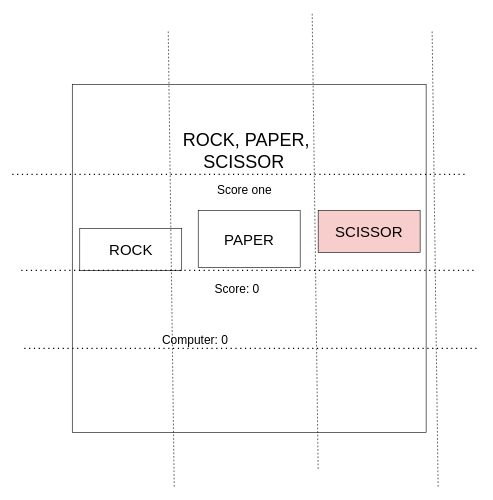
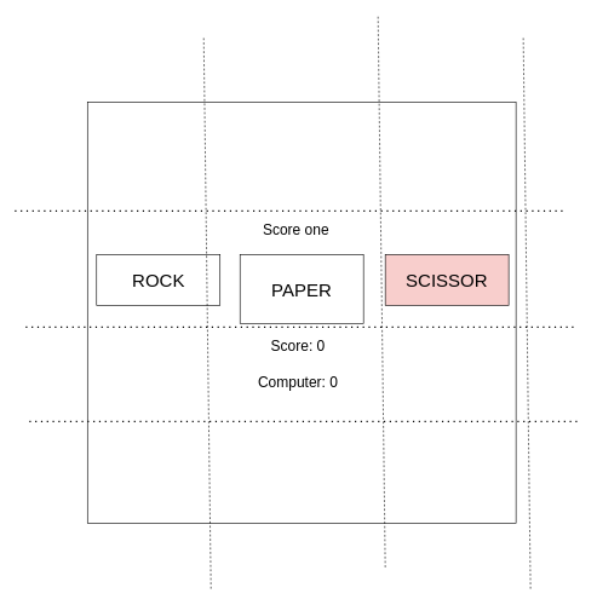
  <mxCell id="0" />
  <mxCell id="1" parent="0" />
  <mxCell id="2" value="" style="rounded=0;whiteSpace=wrap;html=1;" parent="1" vertex="1"><mxGeometry x="120" y="140" width="590" height="580" as="geometry" /></mxCell>
  <mxCell id="3" value="&lt;font style=&quot;font-size: 25px;&quot;&gt;PAPER&lt;/font&gt;" style="rounded=0;whiteSpace=wrap;html=1;" parent="1" vertex="1"><mxGeometry x="330" y="350" width="170" height="95" as="geometry" /></mxCell>
  <mxCell id="4" value="&lt;font style=&quot;font-size: 25px;&quot;&gt;SCISSOR&lt;/font&gt;" style="rounded=0;whiteSpace=wrap;html=1;fillColor=#f8cecc;" parent="1" vertex="1"><mxGeometry x="530" y="350" width="170" height="70" as="geometry" /></mxCell>
- <mxCell id="5" value="&lt;font style=&quot;font-size: 25px;&quot;&gt;ROCK&lt;/font&gt;" style="rounded=0;whiteSpace=wrap;html=1;" parent="1" vertex="1"><mxGeometry x="132.5" y="380" width="170" height="70" as="geometry" /></mxCell>
- <mxCell id="6" value="&lt;font style=&quot;font-size: 20px;&quot;&gt;Score: 0&lt;/font&gt;" style="text;html=1;align=center;verticalAlign=middle;whiteSpace=wrap;rounded=0;" parent="1" vertex="1"><mxGeometry x="345" y="465" width="100" height="30" as="geometry" /></mxCell>
- <mxCell id="7" value="&lt;font style=&quot;font-size: 20px;&quot;&gt;Computer: 0&lt;/font&gt;" style="text;html=1;align=center;verticalAlign=middle;whiteSpace=wrap;rounded=0;" parent="1" vertex="1"><mxGeometry x="265" y="550" width="120" height="30" as="geometry" /></mxCell>
- <mxCell id="8" value="&lt;font style=&quot;font-size: 30px;&quot;&gt;ROCK, PAPER, SCISSOR&amp;nbsp;&lt;/font&gt;" style="text;html=1;align=center;verticalAlign=middle;whiteSpace=wrap;rounded=0;" parent="1" vertex="1"><mxGeometry x="302.5" y="230" width="215" height="40" as="geometry" /></mxCell>
+ <mxCell id="5" value="&lt;font style=&quot;font-size: 25px;&quot;&gt;ROCK&lt;/font&gt;" style="rounded=0;whiteSpace=wrap;html=1;" parent="1" vertex="1"><mxGeometry x="132.5" y="350" width="170" height="70" as="geometry" /></mxCell>
+ <mxCell id="6" value="&lt;font style=&quot;font-size: 20px;&quot;&gt;Score: 0&lt;/font&gt;" style="text;html=1;align=center;verticalAlign=middle;whiteSpace=wrap;rounded=0;" parent="1" vertex="1"><mxGeometry x="360" y="460" width="100" height="30" as="geometry" /></mxCell>
+ <mxCell id="7" value="&lt;font style=&quot;font-size: 20px;&quot;&gt;Computer: 0&lt;/font&gt;" style="text;html=1;align=center;verticalAlign=middle;whiteSpace=wrap;rounded=0;" parent="1" vertex="1"><mxGeometry x="350" y="510" width="120" height="30" as="geometry" /></mxCell>
  <mxCell id="9" value="&lt;font style=&quot;font-size: 20px;&quot;&gt;Score one&amp;nbsp;&lt;/font&gt;" style="text;html=1;align=center;verticalAlign=middle;whiteSpace=wrap;rounded=0;" parent="1" vertex="1"><mxGeometry x="330" y="300" width="160" height="30" as="geometry" /></mxCell>
  <mxCell id="10" value="" style="endArrow=none;dashed=1;html=1;" parent="1" edge="1"><mxGeometry width="50" height="50" relative="1" as="geometry"><mxPoint x="290" y="810.5" as="sourcePoint" /><mxPoint x="280" y="49.5" as="targetPoint" /></mxGeometry></mxCell>
  <mxCell id="11" value="" style="endArrow=none;dashed=1;html=1;" parent="1" edge="1"><mxGeometry width="50" height="50" relative="1" as="geometry"><mxPoint x="530" y="781" as="sourcePoint" /><mxPoint x="520" y="20" as="targetPoint" /></mxGeometry></mxCell>
  <mxCell id="12" value="" style="endArrow=none;dashed=1;html=1;" parent="1" edge="1"><mxGeometry width="50" height="50" relative="1" as="geometry"><mxPoint x="730" y="810.5" as="sourcePoint" /><mxPoint x="720" y="49.5" as="targetPoint" /></mxGeometry></mxCell>
  <mxCell id="13" value="" style="endArrow=none;dashed=1;html=1;dashPattern=1 3;strokeWidth=2;" parent="1" edge="1"><mxGeometry width="50" height="50" relative="1" as="geometry"><mxPoint x="20" y="290" as="sourcePoint" /><mxPoint x="780" y="290" as="targetPoint" /></mxGeometry></mxCell>
  <mxCell id="14" value="" style="endArrow=none;dashed=1;html=1;dashPattern=1 3;strokeWidth=2;" parent="1" edge="1"><mxGeometry width="50" height="50" relative="1" as="geometry"><mxPoint x="35" y="450" as="sourcePoint" /><mxPoint x="795" y="450" as="targetPoint" /></mxGeometry></mxCell>
  <mxCell id="15" value="" style="endArrow=none;dashed=1;html=1;dashPattern=1 3;strokeWidth=2;" parent="1" edge="1"><mxGeometry width="50" height="50" relative="1" as="geometry"><mxPoint y="580" as="sourcePoint" x="40" /><mxPoint x="800" y="580" as="targetPoint" /></mxGeometry></mxCell>
